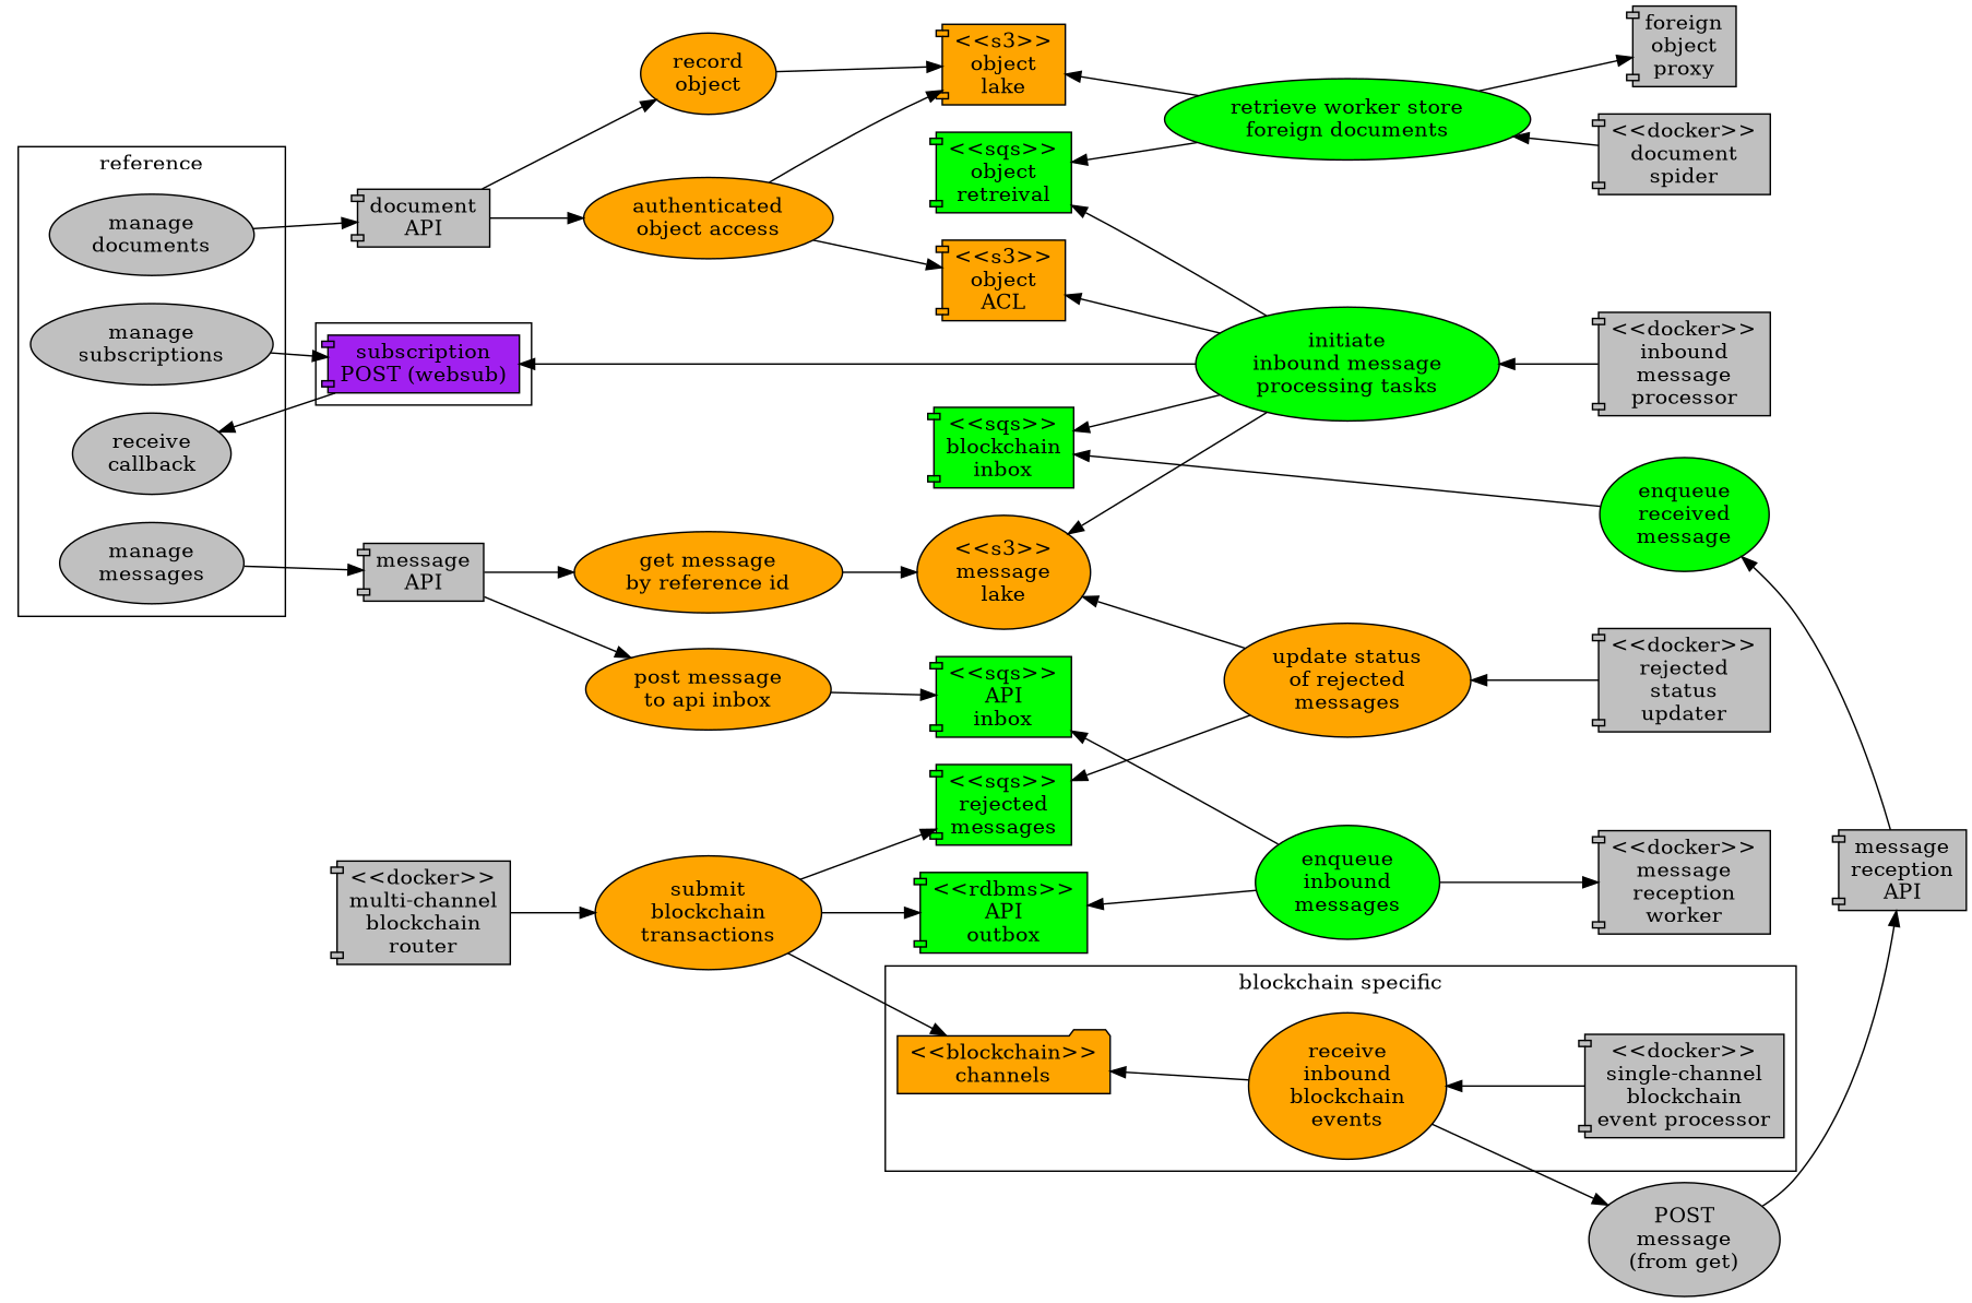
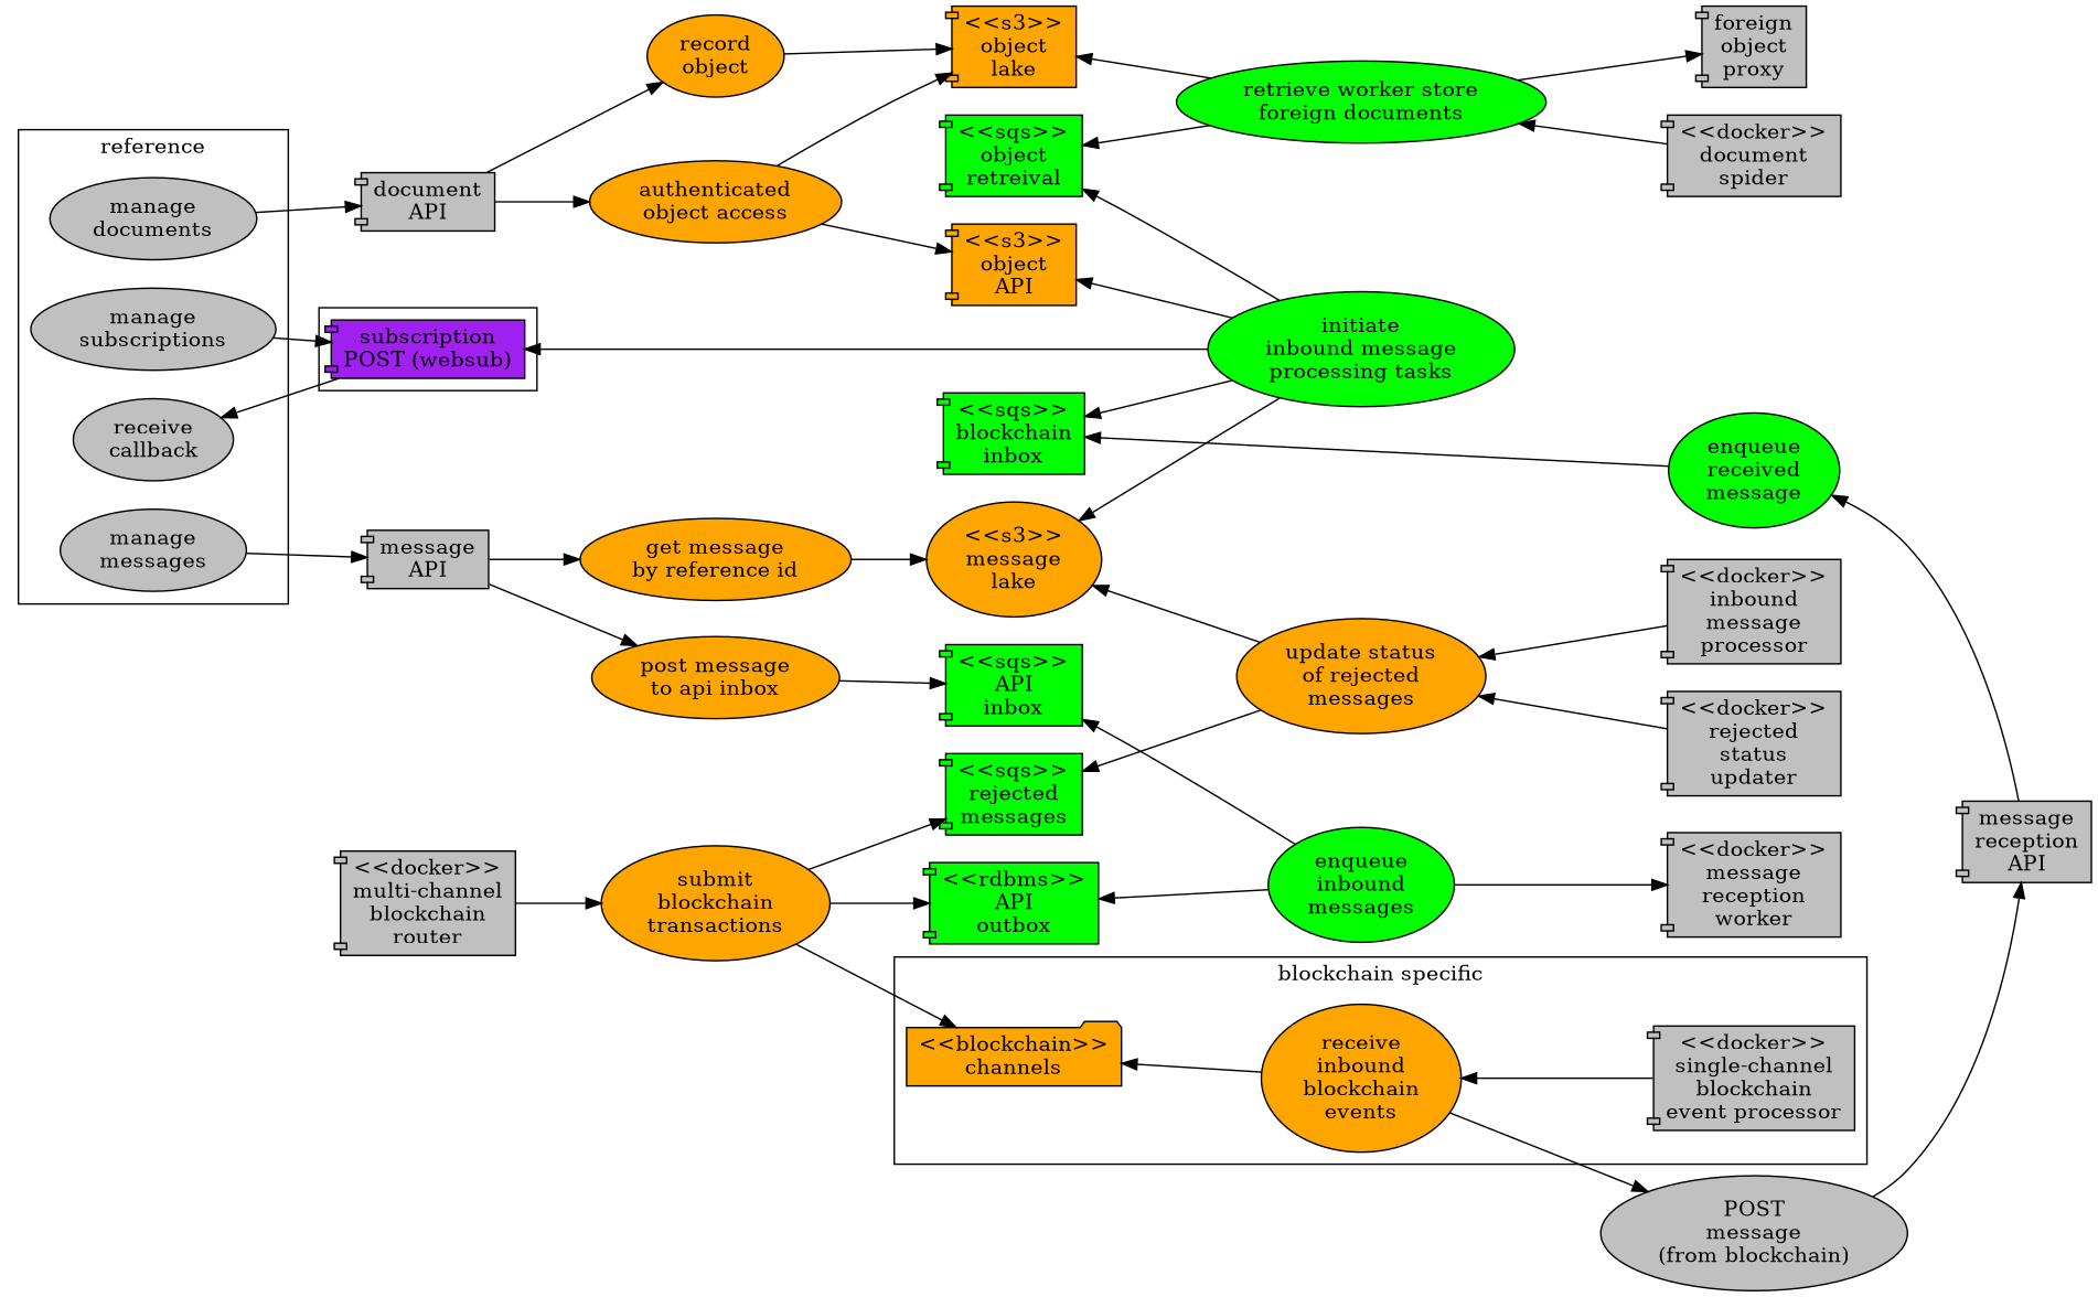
  digraph {
    rankdir=LR
    node [fillcolor=grey shape=component style=filled]
    n1 [label="manage\ndocuments" shape=ellipse]
    n2 [label="manage\nsubscriptions" shape=ellipse]
    n3 [label="manage\nmessages" shape=ellipse]
    n4 [label="receive\ncallback" shape=ellipse]
    n5 [fillcolor=purple label="subscription\nPOST (websub)"]
    n6 [fillcolor=orange label="<<blockchain>>\nchannels" shape=folder]
    n7 [label="<<docker>>\nsingle-channel\nblockchain\nevent processor"]
    n8 [fillcolor=orange label="receive\ninbound\nblockchain\nevents" shape=ellipse]
    n9 [label="document\nAPI"]
    n10 [label="message\nAPI"]
    n11 [fillcolor=green label="initiate\ninbound message\nprocessing tasks" shape=ellipse]
-   n12 [label="POST\nmessage\n(from get)" shape=ellipse]
+   n12 [label="POST\nmessage\n(from blockchain)" shape=ellipse]
    n13 [fillcolor=orange label="authenticated\nobject access" shape=ellipse]
    n14 [fillcolor=orange label="record\nobject" shape=ellipse]
    n15 [fillcolor=orange label="post message\nto api inbox" shape=ellipse]
    n16 [fillcolor=orange label="get message\nby reference id" shape=ellipse]
    n17 [fillcolor=orange label="<<s3>>\nobject\nlake"]
-   n18 [fillcolor=orange label="<<s3>>\nobject\nACL"]
+   n18 [fillcolor=orange label="<<s3>>\nobject\nAPI"]
    n19 [fillcolor=green label="<<sqs>>\nAPI\ninbox"]
    n20 [fillcolor=orange label="<<s3>>\nmessage\nlake" shape=ellipse]
    n21 [fillcolor=green label="<<rdbms>>\nAPI\noutbox"]
    n22 [fillcolor=green label="enqueue\ninbound\nmessages" shape=ellipse]
    n23 [label="<<docker>>\nmessage\nreception\nworker"]
    n24 [fillcolor=green label="<<sqs>>\nblockchain\ninbox"]
    n25 [fillcolor=green label="enqueue\nreceived\nmessage" shape=ellipse]
    n26 [label="<<docker>>\ninbound\nmessage\nprocessor"]
    n27 [label="message\nreception\nAPI"]
    n28 [fillcolor=orange label="update status\nof rejected\nmessages" shape=ellipse]
    n29 [label="<<docker>>\nrejected\nstatus\nupdater"]
    n30 [fillcolor=green label="retrieve worker store\nforeign documents" shape=ellipse]
    n31 [label="foreign\nobject\nproxy"]
    n32 [label="<<docker>>\ndocument\nspider"]
    n33 [fillcolor=green label="<<sqs>>\nobject\nretreival"]
    n34 [label="<<docker>>\nmulti-channel\nblockchain\nrouter"]
    n35 [fillcolor=orange label="submit\nblockchain\ntransactions" shape=ellipse]
    n36 [fillcolor=green label="<<sqs>>\nrejected\nmessages"]
    subgraph cluster_1 {
      label=reference
      n1
      n2
      n3
      n4
    }
    subgraph cluster_2 {
      n5
    }
    subgraph cluster_3 {
      label="blockchain specific"
      n6
      n7
      n8
    }
    n1 -> n9
    n2 -> n5
    n3 -> n10
    n4 -> n5 [dir=back]
    n5 -> n11 [dir=back]
    n6 -> n8 [dir=back]
    n8 -> n7 [dir=back]
    n8 -> n12
    n9 -> n13
    n9 -> n14
    n10 -> n15
    n10 -> n16
-   n11 -> n26 [dir=back]
+   n28 -> n26 [dir=back]
    n12 -> n27
    n13 -> n17
    n13 -> n18
    n14 -> n17
    n15 -> n19
    n16 -> n20
    n17 -> n30 [dir=back]
    n18 -> n11 [dir=back]
    n19 -> n22 [dir=back]
    n20 -> n11 [dir=back]
    n20 -> n28 [dir=back]
    n21 -> n22 [dir=back]
    n22 -> n23
    n24 -> n11 [dir=back]
    n24 -> n25 [dir=back]
    n25 -> n27 [dir=back]
    n28 -> n29 [dir=back]
    n30 -> n31
    n30 -> n32 [dir=back]
    n33 -> n11 [dir=back]
    n33 -> n30 [dir=back]
    n34 -> n35
    n35 -> n6
    n35 -> n21
    n35 -> n36
    n36 -> n28 [dir=back]
  }
